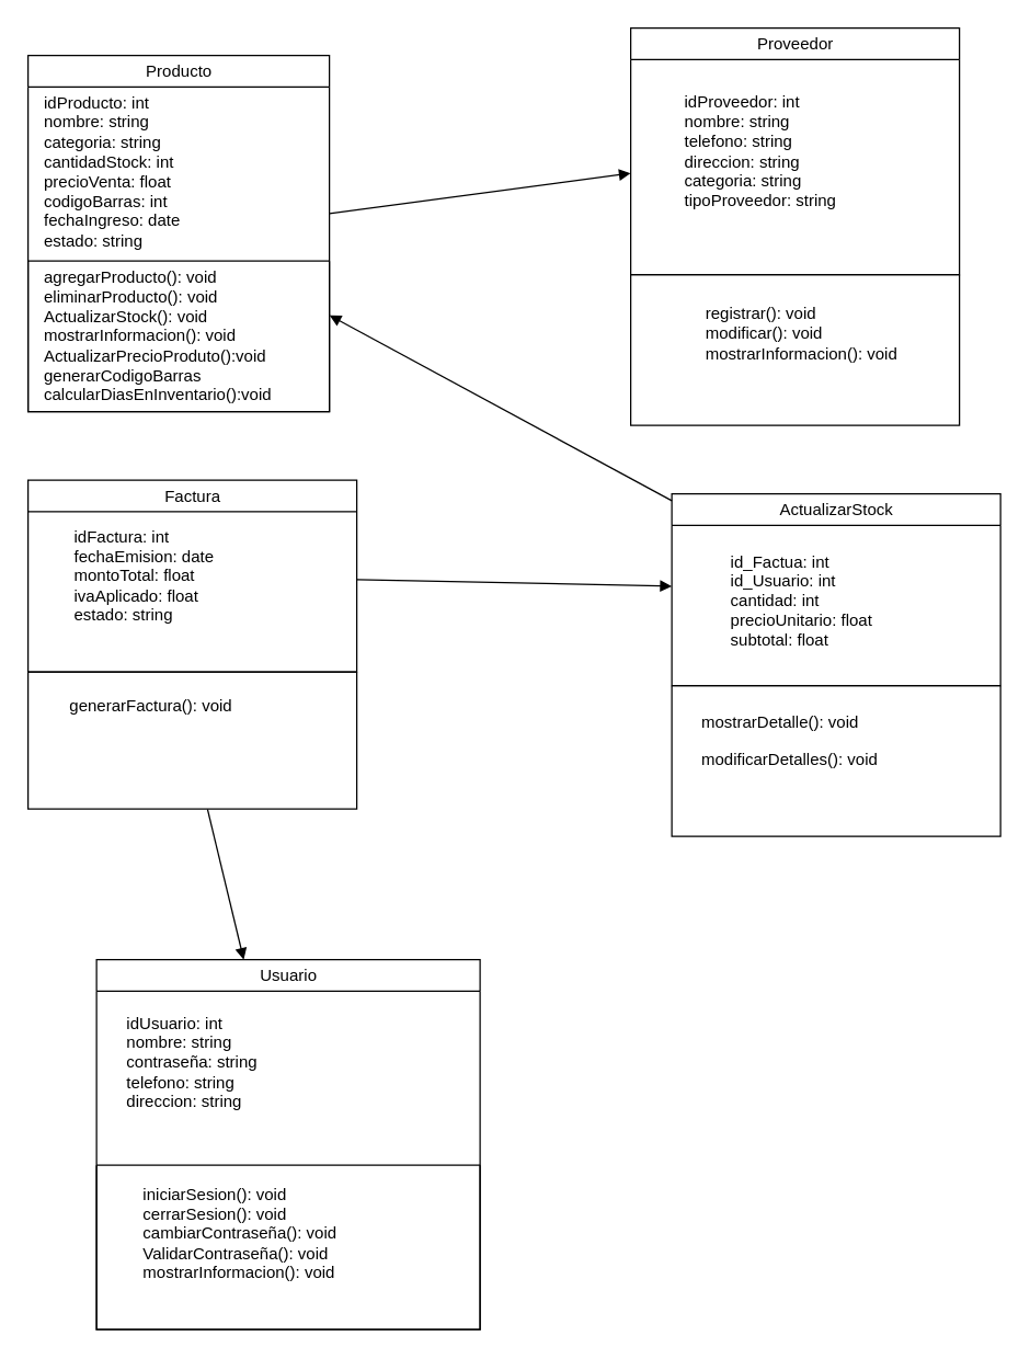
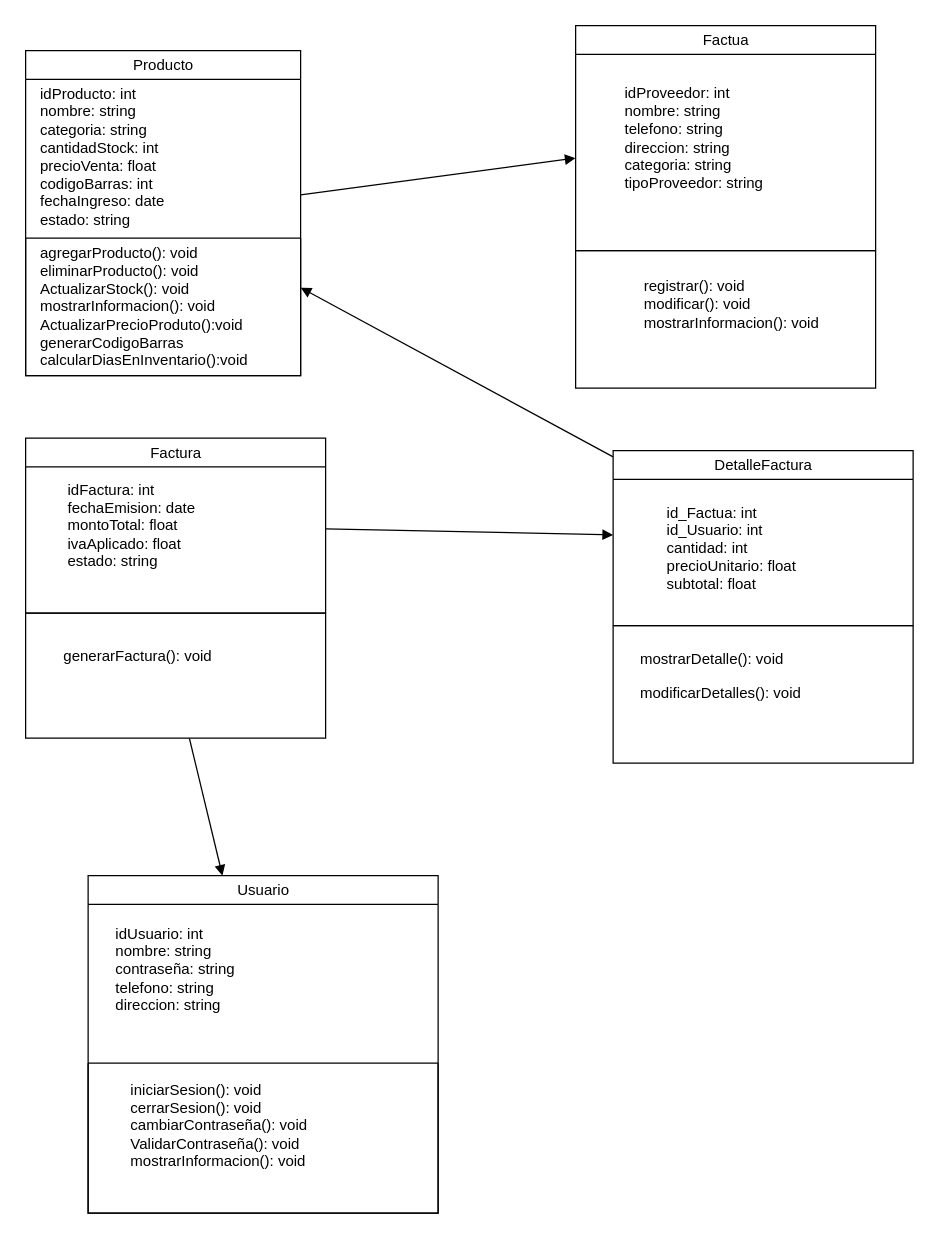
  <mxCell id="0" />
  <mxCell id="1" parent="0" />
  <mxCell id="2" value="&lt;span style=&quot;font-weight: normal;&quot;&gt;Producto&lt;/span&gt;" style="swimlane;html=1;" parent="1" vertex="1"><mxGeometry x="20" y="40" width="220" height="260" as="geometry" /></mxCell>
  <mxCell id="3" value="&lt;span style=&quot;text-wrap-mode: nowrap;&quot;&gt;idProducto: int&lt;/span&gt;&lt;br style=&quot;text-wrap-mode: nowrap;&quot;&gt;&lt;span style=&quot;text-wrap-mode: nowrap;&quot;&gt;nombre: string&lt;/span&gt;&lt;br style=&quot;text-wrap-mode: nowrap;&quot;&gt;&lt;span style=&quot;text-wrap-mode: nowrap;&quot;&gt;categoria: string&lt;/span&gt;&lt;div&gt;cantidadStock: int&lt;br style=&quot;text-wrap-mode: nowrap;&quot;&gt;&lt;span style=&quot;text-wrap-mode: nowrap;&quot;&gt;precioVenta: float&lt;/span&gt;&lt;br style=&quot;text-wrap-mode: nowrap;&quot;&gt;&lt;span style=&quot;text-wrap-mode: nowrap;&quot;&gt;codigoBarras: int&lt;/span&gt;&lt;/div&gt;&lt;div&gt;fechaIngreso: date&lt;br style=&quot;text-wrap-mode: nowrap;&quot;&gt;&lt;span style=&quot;text-wrap-mode: nowrap;&quot;&gt;estado: string&lt;/span&gt;&lt;/div&gt;" style="text;html=1;align=left;verticalAlign=middle;whiteSpace=wrap;rounded=0;" vertex="1" parent="2"><mxGeometry x="10" y="30" width="120" height="110" as="geometry" /></mxCell>
  <mxCell id="4" value="" style="swimlane;html=1;startSize=0;" vertex="1" parent="2"><mxGeometry y="150" width="220" height="110" as="geometry" /></mxCell>
  <mxCell id="5" value="&lt;span style=&quot;text-wrap-mode: nowrap;&quot;&gt;agregarProducto(): void&lt;/span&gt;&lt;br style=&quot;text-wrap-mode: nowrap;&quot;&gt;&lt;span style=&quot;text-wrap-mode: nowrap;&quot;&gt;eliminarProducto(): void&lt;/span&gt;&lt;div&gt;&lt;span style=&quot;text-wrap-mode: nowrap;&quot;&gt;ActualizarStock(): void&lt;/span&gt;&lt;/div&gt;&lt;div&gt;&lt;span style=&quot;text-wrap-mode: nowrap;&quot;&gt;mostrarInformacion(): void&lt;/span&gt;&lt;/div&gt;&lt;div&gt;&lt;span style=&quot;text-wrap-mode: nowrap;&quot;&gt;ActualizarPrecioProduto():void&lt;/span&gt;&lt;/div&gt;&lt;div&gt;&lt;span style=&quot;text-wrap-mode: nowrap;&quot;&gt;generarCodigoBarras&lt;/span&gt;&lt;/div&gt;&lt;div&gt;&lt;span style=&quot;text-wrap-mode: nowrap;&quot;&gt;calcularDiasEnInventario():void&lt;/span&gt;&lt;/div&gt;" style="text;html=1;align=left;verticalAlign=middle;whiteSpace=wrap;rounded=0;" vertex="1" parent="4"><mxGeometry x="10" y="10" width="200" height="90" as="geometry" /></mxCell>
- <mxCell id="6" value="&lt;span style=&quot;font-weight: normal;&quot;&gt;Proveedor&lt;/span&gt;" style="swimlane;html=1;" parent="1" vertex="1"><mxGeometry x="460" y="20" width="240" height="180" as="geometry" /></mxCell>
+ <mxCell id="6" value="&lt;span style=&quot;font-weight: normal;&quot;&gt;Factua&lt;/span&gt;" style="swimlane;html=1;" parent="1" vertex="1"><mxGeometry x="460" y="20" width="240" height="180" as="geometry" /></mxCell>
  <mxCell id="7" value="&lt;p style=&quot;margin-bottom:0cm;margin-bottom:.0001pt;line-height:&lt;br/&gt;normal&quot; class=&quot;MsoNormal&quot;&gt;&lt;/p&gt;&lt;div style=&quot;text-align: left;&quot;&gt;&lt;span style=&quot;font-family: Helvetica, sans-serif; font-size: 9pt; background-color: transparent; color: light-dark(rgb(0, 0, 0), rgb(255, 255, 255));&quot;&gt;idProveedor: int&lt;/span&gt;&lt;/div&gt;&lt;span style=&quot;font-size: 9pt; font-family: Helvetica, sans-serif;&quot;&gt;&lt;div style=&quot;text-align: left;&quot;&gt;&lt;span style=&quot;font-size: 9pt; background-color: transparent; color: light-dark(rgb(0, 0, 0), rgb(255, 255, 255));&quot;&gt;nombre: string&lt;/span&gt;&lt;/div&gt;&lt;span style=&quot;background-image: initial; background-position: initial; background-size: initial; background-repeat: initial; background-attachment: initial; background-origin: initial; background-clip: initial;&quot;&gt;&lt;div style=&quot;text-align: left;&quot;&gt;&lt;span style=&quot;font-size: 9pt; background-color: transparent; color: light-dark(rgb(0, 0, 0), rgb(255, 255, 255));&quot;&gt;telefono: string&lt;/span&gt;&lt;/div&gt;&lt;/span&gt;&lt;span style=&quot;background-image: initial; background-position: initial; background-size: initial; background-repeat: initial; background-attachment: initial; background-origin: initial; background-clip: initial;&quot;&gt;&lt;div style=&quot;text-align: left;&quot;&gt;&lt;span style=&quot;font-size: 9pt; background-color: transparent; color: light-dark(rgb(0, 0, 0), rgb(255, 255, 255));&quot;&gt;direccion: string&lt;/span&gt;&lt;/div&gt;&lt;div style=&quot;text-align: left;&quot;&gt;&lt;span style=&quot;font-size: 9pt; background-color: transparent; color: light-dark(rgb(0, 0, 0), rgb(255, 255, 255));&quot;&gt;categoria: string&lt;/span&gt;&lt;/div&gt;&lt;div style=&quot;text-align: left;&quot;&gt;&lt;span style=&quot;font-size: 9pt; background-color: transparent; color: light-dark(rgb(0, 0, 0), rgb(255, 255, 255));&quot;&gt;tipoProveedor: string&lt;/span&gt;&lt;/div&gt;&lt;/span&gt;&lt;/span&gt;&lt;p&gt;&lt;/p&gt;" style="text;html=1;align=center;verticalAlign=middle;whiteSpace=wrap;rounded=0;" vertex="1" parent="6"><mxGeometry x="10" y="40" width="170" height="100" as="geometry" /></mxCell>
  <mxCell id="8" value="&lt;span style=&quot;font-weight: normal;&quot;&gt;Factura&lt;/span&gt;" style="swimlane;html=1;" parent="1" vertex="1"><mxGeometry x="20" y="350" width="240" height="140" as="geometry" /></mxCell>
  <mxCell id="9" value="&lt;p style=&quot;margin-bottom:0cm;margin-bottom:.0001pt;line-height:&lt;br/&gt;normal&quot; class=&quot;MsoNormal&quot;&gt;&lt;/p&gt;&lt;div style=&quot;text-align: left;&quot;&gt;&lt;span style=&quot;font-family: Helvetica, sans-serif; font-size: 9pt; background-color: transparent; color: light-dark(rgb(0, 0, 0), rgb(255, 255, 255));&quot;&gt;idFactura: int&lt;/span&gt;&lt;/div&gt;&lt;span style=&quot;font-size: 9pt; font-family: Helvetica, sans-serif;&quot;&gt;&lt;div style=&quot;text-align: left;&quot;&gt;&lt;span style=&quot;font-size: 9pt; background-color: transparent; color: light-dark(rgb(0, 0, 0), rgb(255, 255, 255));&quot;&gt;fechaEmision: date&lt;/span&gt;&lt;/div&gt;&lt;span style=&quot;background-image: initial; background-position: initial; background-size: initial; background-repeat: initial; background-attachment: initial; background-origin: initial; background-clip: initial;&quot;&gt;&lt;div style=&quot;text-align: left;&quot;&gt;&lt;span style=&quot;font-size: 9pt; background-color: transparent; color: light-dark(rgb(0, 0, 0), rgb(255, 255, 255));&quot;&gt;montoTotal: float&lt;/span&gt;&lt;/div&gt;&lt;div style=&quot;text-align: left;&quot;&gt;&lt;span style=&quot;font-size: 9pt; background-color: transparent; color: light-dark(rgb(0, 0, 0), rgb(255, 255, 255));&quot;&gt;ivaAplicado: float&lt;/span&gt;&lt;/div&gt;&lt;div style=&quot;text-align: left;&quot;&gt;&lt;span style=&quot;font-size: 9pt; background-color: transparent; color: light-dark(rgb(0, 0, 0), rgb(255, 255, 255));&quot;&gt;estado: string&lt;/span&gt;&lt;/div&gt;&lt;/span&gt;&lt;/span&gt;&lt;p&gt;&lt;/p&gt;" style="text;html=1;align=center;verticalAlign=middle;whiteSpace=wrap;rounded=0;" vertex="1" parent="8"><mxGeometry x="10" y="30" width="150" height="80" as="geometry" /></mxCell>
- <mxCell id="10" value="&lt;span style=&quot;font-weight: normal;&quot;&gt;ActualizarStock&lt;/span&gt;" style="swimlane;html=1;" parent="1" vertex="1"><mxGeometry x="490" y="360" width="240" height="140" as="geometry" /></mxCell>
+ <mxCell id="10" value="&lt;span style=&quot;font-weight: normal;&quot;&gt;DetalleFactura&lt;/span&gt;" style="swimlane;html=1;" parent="1" vertex="1"><mxGeometry x="490" y="360" width="240" height="140" as="geometry" /></mxCell>
  <mxCell id="11" value="&lt;p style=&quot;margin-bottom:0cm;margin-bottom:.0001pt;line-height:&lt;br/&gt;normal&quot; class=&quot;MsoNormal&quot;&gt;&lt;/p&gt;&lt;div style=&quot;text-align: left;&quot;&gt;&lt;span style=&quot;font-family: Helvetica, sans-serif; font-size: 9pt; background-color: transparent; color: light-dark(rgb(0, 0, 0), rgb(255, 255, 255));&quot;&gt;id_Factua: int&lt;/span&gt;&lt;/div&gt;&lt;div style=&quot;text-align: left;&quot;&gt;&lt;span style=&quot;font-family: Helvetica, sans-serif; font-size: 9pt; background-color: transparent; color: light-dark(rgb(0, 0, 0), rgb(255, 255, 255));&quot;&gt;id_Usuario: int&lt;/span&gt;&lt;/div&gt;&lt;span style=&quot;font-size: 9pt; font-family: Helvetica, sans-serif;&quot;&gt;&lt;div style=&quot;text-align: left;&quot;&gt;&lt;span style=&quot;font-size: 9pt; background-color: transparent; color: light-dark(rgb(0, 0, 0), rgb(255, 255, 255));&quot;&gt;cantidad: int&lt;/span&gt;&lt;/div&gt;&lt;div style=&quot;text-align: left;&quot;&gt;&lt;span style=&quot;font-size: 9pt; background-color: transparent; color: light-dark(rgb(0, 0, 0), rgb(255, 255, 255));&quot;&gt;precioUnitario: float&lt;/span&gt;&lt;/div&gt;&lt;span style=&quot;background-image: initial; background-position: initial; background-size: initial; background-repeat: initial; background-attachment: initial; background-origin: initial; background-clip: initial;&quot;&gt;&lt;div style=&quot;text-align: left;&quot;&gt;&lt;span style=&quot;font-size: 9pt; background-color: transparent; color: light-dark(rgb(0, 0, 0), rgb(255, 255, 255));&quot;&gt;subtotal: float&lt;/span&gt;&lt;/div&gt;&lt;/span&gt;&lt;/span&gt;&lt;span style=&quot;font-size:12.0pt;font-family:&amp;quot;Times New Roman&amp;quot;,serif;mso-fareast-font-family:&lt;br/&gt;&amp;quot;Times New Roman&amp;quot;;mso-fareast-language:ES-SV&quot;&gt;&lt;/span&gt;&lt;p&gt;&lt;/p&gt;" style="text;html=1;align=center;verticalAlign=middle;whiteSpace=wrap;rounded=0;" vertex="1" parent="10"><mxGeometry x="10" y="35" width="170" height="85" as="geometry" /></mxCell>
  <mxCell id="12" value="&lt;span style=&quot;font-weight: normal;&quot;&gt;Usuario&lt;/span&gt;" style="swimlane;html=1;" parent="1" vertex="1"><mxGeometry x="70" y="700" width="280" height="270" as="geometry" /></mxCell>
  <mxCell id="13" value="" style="swimlane;html=1;startSize=0;" vertex="1" parent="12"><mxGeometry y="150" width="280" height="120" as="geometry" /></mxCell>
  <mxCell id="14" value="&lt;p style=&quot;margin-bottom:0cm;margin-bottom:.0001pt;line-height:&lt;br/&gt;normal&quot; class=&quot;MsoNormal&quot;&gt;&lt;/p&gt;&lt;div style=&quot;text-align: left;&quot;&gt;&lt;span style=&quot;font-size: 9pt; background-image: initial; background-position: initial; background-size: initial; background-repeat: initial; background-attachment: initial; background-origin: initial; background-clip: initial; line-height: 12.84px; font-family: Helvetica, sans-serif;&quot;&gt;iniciarSesion(): void&lt;/span&gt;&lt;span style=&quot;font-size: 9pt; line-height: 12.84px; font-family: Helvetica, sans-serif;&quot;&gt;&lt;br&gt;&lt;span style=&quot;background-image: initial; background-position: initial; background-size: initial; background-repeat: initial; background-attachment: initial; background-origin: initial; background-clip: initial;&quot;&gt;cerrarSesion(): void&lt;/span&gt;&lt;/span&gt;&lt;/div&gt;&lt;div style=&quot;text-align: left;&quot;&gt;&lt;span style=&quot;font-size: 9pt; line-height: 12.84px; font-family: Helvetica, sans-serif;&quot;&gt;&lt;span style=&quot;background-image: initial; background-position: initial; background-size: initial; background-repeat: initial; background-attachment: initial; background-origin: initial; background-clip: initial;&quot;&gt;cambiarContraseña(): void&lt;/span&gt;&lt;/span&gt;&lt;/div&gt;&lt;div style=&quot;text-align: left;&quot;&gt;&lt;span style=&quot;font-size: 9pt; line-height: 12.84px; font-family: Helvetica, sans-serif;&quot;&gt;&lt;span style=&quot;background-image: initial; background-position: initial; background-size: initial; background-repeat: initial; background-attachment: initial; background-origin: initial; background-clip: initial;&quot;&gt;ValidarContraseña(): void&lt;/span&gt;&lt;/span&gt;&lt;/div&gt;&lt;div style=&quot;text-align: left;&quot;&gt;&lt;span style=&quot;font-size: 9pt; line-height: 12.84px; font-family: Helvetica, sans-serif;&quot;&gt;&lt;span style=&quot;background-image: initial; background-position: initial; background-size: initial; background-repeat: initial; background-attachment: initial; background-origin: initial; background-clip: initial;&quot;&gt;mostrarInformacion(): void&lt;/span&gt;&lt;/span&gt;&lt;/div&gt;&lt;p&gt;&lt;/p&gt;" style="text;html=1;align=center;verticalAlign=middle;whiteSpace=wrap;rounded=0;" vertex="1" parent="13"><mxGeometry x="20" y="10" width="170" height="80" as="geometry" /></mxCell>
  <mxCell id="15" value="&lt;p style=&quot;margin-bottom:0cm;margin-bottom:.0001pt;line-height:&lt;br/&gt;normal&quot; class=&quot;MsoNormal&quot;&gt;&lt;/p&gt;&lt;div style=&quot;text-align: left;&quot;&gt;&lt;span style=&quot;font-family: Helvetica, sans-serif; font-size: 9pt; background-color: transparent; color: light-dark(rgb(0, 0, 0), rgb(255, 255, 255));&quot;&gt;idUsuario: int&lt;/span&gt;&lt;/div&gt;&lt;span style=&quot;font-size: 9pt; font-family: Helvetica, sans-serif;&quot;&gt;&lt;div style=&quot;text-align: left;&quot;&gt;&lt;span style=&quot;font-size: 9pt; background-color: transparent; color: light-dark(rgb(0, 0, 0), rgb(255, 255, 255));&quot;&gt;nombre: string&lt;/span&gt;&lt;/div&gt;&lt;span style=&quot;background-image: initial; background-position: initial; background-size: initial; background-repeat: initial; background-attachment: initial; background-origin: initial; background-clip: initial;&quot;&gt;&lt;div style=&quot;text-align: left;&quot;&gt;&lt;span style=&quot;font-size: 9pt; background-color: transparent; color: light-dark(rgb(0, 0, 0), rgb(255, 255, 255));&quot;&gt;contraseña: string&lt;/span&gt;&lt;/div&gt;&lt;div style=&quot;text-align: left;&quot;&gt;&lt;span style=&quot;font-size: 9pt; background-color: transparent; color: light-dark(rgb(0, 0, 0), rgb(255, 255, 255));&quot;&gt;telefono: string&lt;/span&gt;&lt;/div&gt;&lt;div style=&quot;text-align: left;&quot;&gt;&lt;span style=&quot;font-size: 9pt; background-color: transparent; color: light-dark(rgb(0, 0, 0), rgb(255, 255, 255));&quot;&gt;direccion: string&lt;/span&gt;&lt;/div&gt;&lt;/span&gt;&lt;/span&gt;&lt;span style=&quot;font-size:12.0pt;font-family:&amp;quot;Times New Roman&amp;quot;,serif;mso-fareast-font-family:&lt;br/&gt;&amp;quot;Times New Roman&amp;quot;;mso-fareast-language:ES-SV&quot;&gt;&lt;/span&gt;&lt;p&gt;&lt;/p&gt;" style="text;html=1;align=center;verticalAlign=middle;whiteSpace=wrap;rounded=0;" vertex="1" parent="12"><mxGeometry x="10" y="40" width="120" height="70" as="geometry" /></mxCell>
  <mxCell id="16" value="" style="endArrow=block;html=1;" parent="1" source="2" target="6" edge="1"><mxGeometry relative="1" as="geometry" /></mxCell>
  <mxCell id="17" value="" style="endArrow=block;html=1;" parent="1" source="8" target="10" edge="1"><mxGeometry relative="1" as="geometry" /></mxCell>
  <mxCell id="18" value="" style="endArrow=block;html=1;" parent="1" source="10" target="2" edge="1"><mxGeometry relative="1" as="geometry" /></mxCell>
  <mxCell id="19" value="" style="endArrow=block;html=1;exitX=0.546;exitY=1.003;exitDx=0;exitDy=0;exitPerimeter=0;" parent="1" source="20" target="12" edge="1"><mxGeometry relative="1" as="geometry" /></mxCell>
  <mxCell id="20" value="" style="swimlane;html=1;startSize=0;" vertex="1" parent="1"><mxGeometry x="20" y="490" width="240" height="100" as="geometry" /></mxCell>
- <mxCell id="21" value="&lt;p class=&quot;MsoNormal&quot;&gt;&lt;span style=&quot;font-size: 9pt; line-height: 107%; font-family: Helvetica, sans-serif; background-image: initial; background-position: initial; background-size: initial; background-repeat: initial; background-attachment: initial; background-origin: initial; background-clip: initial;&quot;&gt;generarFactura(): void&lt;/span&gt;&lt;/p&gt;" style="text;html=1;align=center;verticalAlign=middle;whiteSpace=wrap;rounded=0;" vertex="1" parent="20"><mxGeometry x="20" y="10" width="140" height="30" as="geometry" /></mxCell>
+ <mxCell id="21" value="&lt;p class=&quot;MsoNormal&quot;&gt;&lt;span style=&quot;font-size: 9pt; line-height: 107%; font-family: Helvetica, sans-serif; background-image: initial; background-position: initial; background-size: initial; background-repeat: initial; background-attachment: initial; background-origin: initial; background-clip: initial;&quot;&gt;generarFactura(): void&lt;/span&gt;&lt;/p&gt;" style="text;html=1;align=center;verticalAlign=middle;whiteSpace=wrap;rounded=0;" vertex="1" parent="20"><mxGeometry x="20" y="20" width="140" height="30" as="geometry" /></mxCell>
  <mxCell id="22" value="" style="swimlane;html=1;startSize=0;" vertex="1" parent="1"><mxGeometry x="460" y="200" width="240" height="110" as="geometry" /></mxCell>
  <mxCell id="23" value="&lt;p style=&quot;margin-bottom:0cm;margin-bottom:.0001pt;line-height:&lt;br/&gt;normal&quot; class=&quot;MsoNormal&quot;&gt;&lt;/p&gt;&lt;div style=&quot;text-align: left;&quot;&gt;&lt;span style=&quot;font-family: Helvetica, sans-serif; font-size: 9pt; background-image: initial; background-position: initial; background-size: initial; background-repeat: initial; background-attachment: initial; background-origin: initial; background-clip: initial; line-height: 12.84px;&quot;&gt;registrar(): void&lt;/span&gt;&lt;span style=&quot;font-family: Helvetica, sans-serif; font-size: 9pt; line-height: 12.84px;&quot;&gt;&lt;br&gt;&lt;span style=&quot;background-image: initial; background-position: initial; background-size: initial; background-repeat: initial; background-attachment: initial; background-origin: initial; background-clip: initial;&quot;&gt;modificar(): void&lt;/span&gt;&lt;/span&gt;&lt;/div&gt;&lt;div style=&quot;text-align: left;&quot;&gt;&lt;span style=&quot;font-family: Helvetica, sans-serif; font-size: 9pt; line-height: 12.84px;&quot;&gt;&lt;span style=&quot;background-image: initial; background-position: initial; background-size: initial; background-repeat: initial; background-attachment: initial; background-origin: initial; background-clip: initial;&quot;&gt;mostrarInformacion(): void&lt;/span&gt;&lt;/span&gt;&lt;/div&gt;&lt;div style=&quot;text-align: left;&quot;&gt;&lt;span style=&quot;font-family: Helvetica, sans-serif; font-size: 9pt; line-height: 12.84px;&quot;&gt;&lt;span style=&quot;background-image: initial; background-position: initial; background-size: initial; background-repeat: initial; background-attachment: initial; background-origin: initial; background-clip: initial;&quot;&gt;&lt;br&gt;&lt;/span&gt;&lt;/span&gt;&lt;/div&gt;&lt;p&gt;&lt;/p&gt;" style="text;html=1;align=center;verticalAlign=middle;whiteSpace=wrap;rounded=0;" vertex="1" parent="22"><mxGeometry x="40" y="10" width="170" height="80" as="geometry" /></mxCell>
  <mxCell id="24" value="" style="swimlane;html=1;startSize=0;" vertex="1" parent="1"><mxGeometry x="490" y="500" width="240" height="110" as="geometry" /></mxCell>
  <mxCell id="25" value="&lt;p class=&quot;MsoNormal&quot;&gt;&lt;span style=&quot;font-size: 9pt; line-height: 107%; font-family: Helvetica, sans-serif; background-image: initial; background-position: initial; background-size: initial; background-repeat: initial; background-attachment: initial; background-origin: initial; background-clip: initial;&quot;&gt;mostrarDetalle(): void&lt;/span&gt;&lt;/p&gt;&lt;p class=&quot;MsoNormal&quot;&gt;&lt;span style=&quot;font-size: 9pt; line-height: 107%; font-family: Helvetica, sans-serif; background-image: initial; background-position: initial; background-size: initial; background-repeat: initial; background-attachment: initial; background-origin: initial; background-clip: initial;&quot;&gt;modificarDetalles(): void&lt;/span&gt;&lt;/p&gt;" style="text;html=1;align=left;verticalAlign=middle;whiteSpace=wrap;rounded=0;" vertex="1" parent="24"><mxGeometry x="20" y="20" width="160" height="40" as="geometry" /></mxCell>
